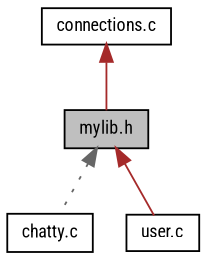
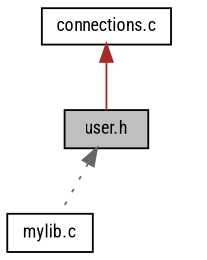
  digraph {
    fontname="Roboto Condensed"
    node [color=black fillcolor=white fontname="Roboto Condensed" fontsize=10 shape=record style=filled]
    edge [color=brown dir=back fontname="Roboto Condensed" fontsize=10 labelfontname=Helvetica labelfontsize=10 style=solid]
-   n1 [fillcolor=grey75 fontcolor=black height=0.2 label="mylib.h" width=0.4]
-   n2 [height=0.2 label="chatty.c" width=0.4]
-   n3 [height=0.2 label="user.c" width=0.4]
+   n1 [fillcolor=grey75 fontcolor=black height=0.2 label="user.h" width=0.4]
+   n2 [height=0.2 label="mylib.c" width=0.4]
    n4 [height=0.2 label="connections.c" width=0.4]
    n1 -> n2 [color=gray40 style=dotted]
-   n1 -> n3
    n4 -> n1
  }
